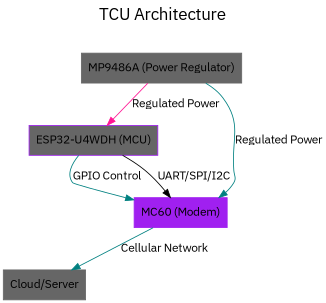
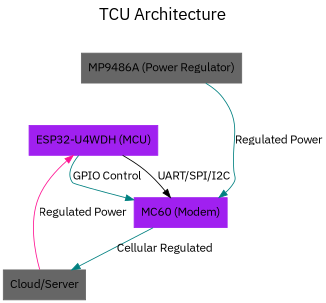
  digraph {
    fontname="IBM Plex Sans"
    fontsize=20
    label="TCU Architecture"
    labelloc=t
    rankdir=TB
    node [color=gray40 fontname="IBM Plex Sans" shape=box style=filled]
    edge [color=teal fontname="IBM Plex Sans"]
    n1 [label="MP9486A (Power Regulator)"]
-   n2 [color=purple label="ESP32-U4WDH (MCU)" fillcolor=gray40]
+   n2 [color=purple label="ESP32-U4WDH (MCU)"]
    n3 [color=purple label="MC60 (Modem)"]
    n4 [label="Cloud/Server"]
-   n1 -> n2 [color=deeppink label="Regulated Power"]
+   n4 -> n2 [color=deeppink label="Regulated Power"]
    n1 -> n3 [label="Regulated Power"]
    n2 -> n3 [color=black label="UART/SPI/I2C"]
    n2 -> n3 [label="GPIO Control"]
-   n3 -> n4 [label="Cellular Network"]
+   n3 -> n4 [label="Cellular Regulated"]
  }
